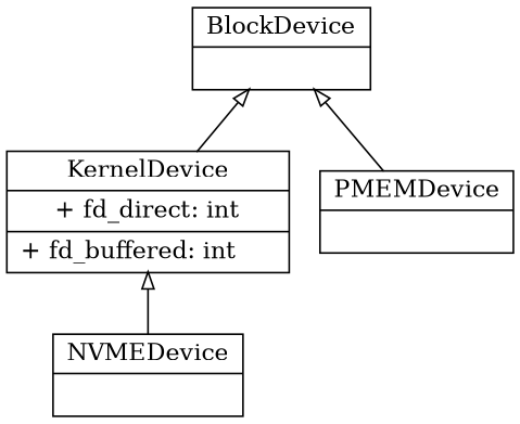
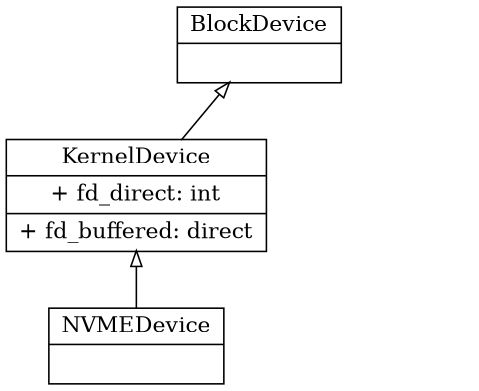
  digraph {
    node [shape=record]
    edge [arrowtail=empty dir=back]
    n1 [label="{BlockDevice|\l}"]
-   n2 [label="{KernelDevice|+ fd_direct: int|+ fd_buffered: int\l}"]
-   n3 [label="{PMEMDevice|\l}"]
+   n2 [label="{KernelDevice|+ fd_direct: int|+ fd_buffered: direct\l}"]
    n4 [label="{NVMEDevice|\l}"]
    n1 -> n2
-   n1 -> n3
    n2 -> n4
  }
